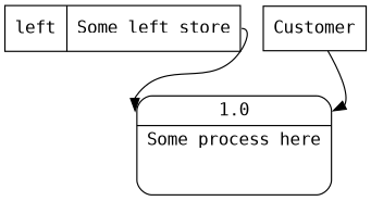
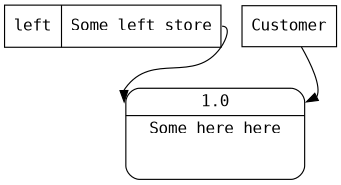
  digraph {
    fontname="DejaVu Sans Mono"
    node [fontname="DejaVu Sans Mono"]
    edge [fontname="DejaVu Sans Mono" headport=f0]
    n1 [label="<f0> left|<f1> Some left store" shape=record]
-   n2 [label="{<f0> 1.0|<f1> Some process here\n\n\n}" shape=Mrecord]
+   n2 [label="{<f0> 1.0|<f1> Some here here\n\n\n}" shape=Mrecord]
    n3 [label=Customer shape=box]
    n1 -> n2 [tailport=f1]
    n3 -> n2
  }
